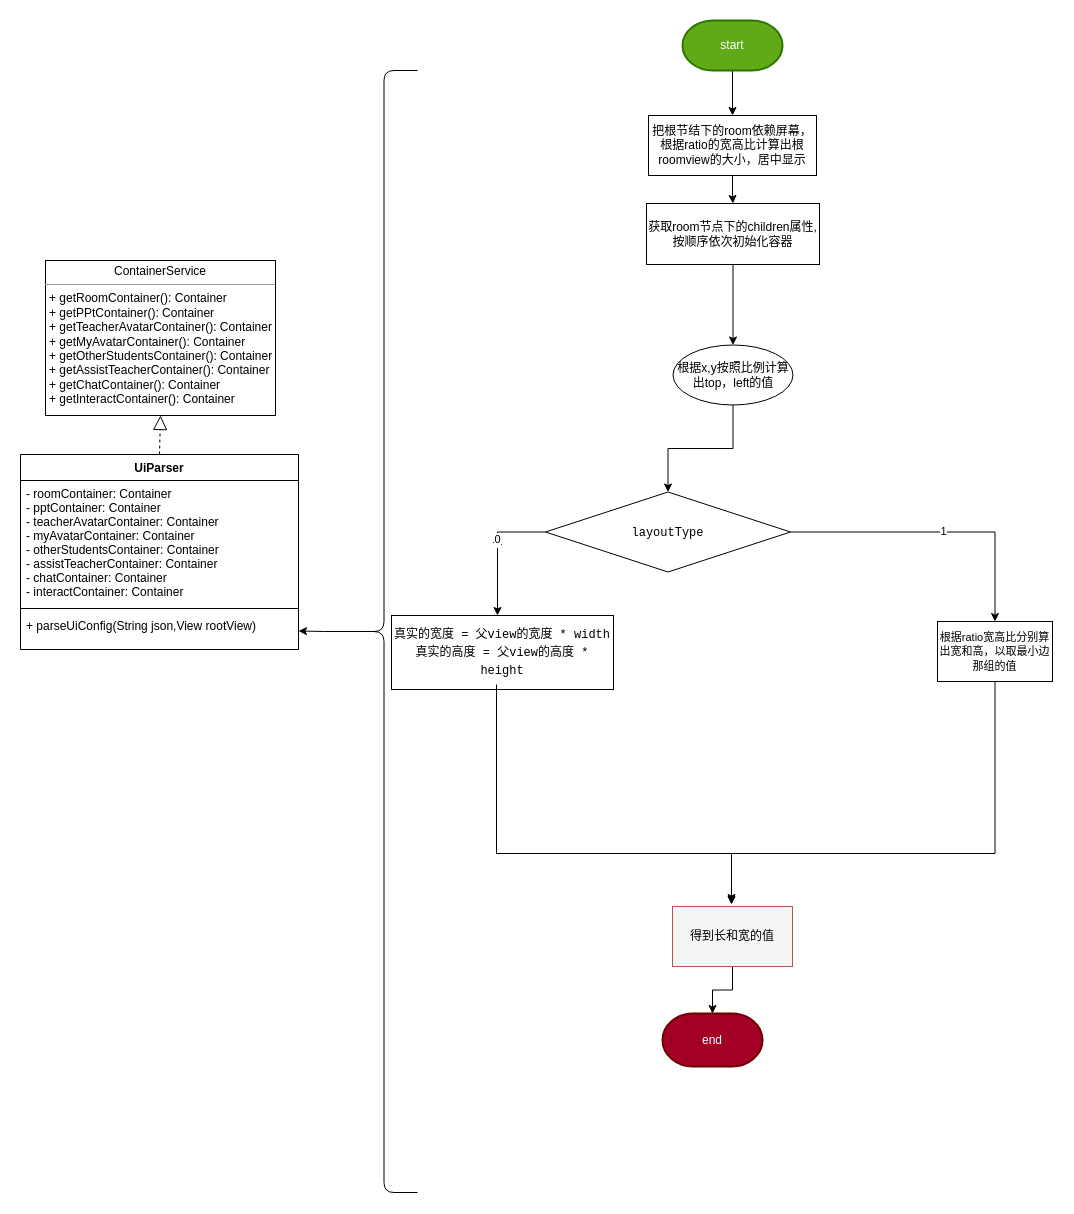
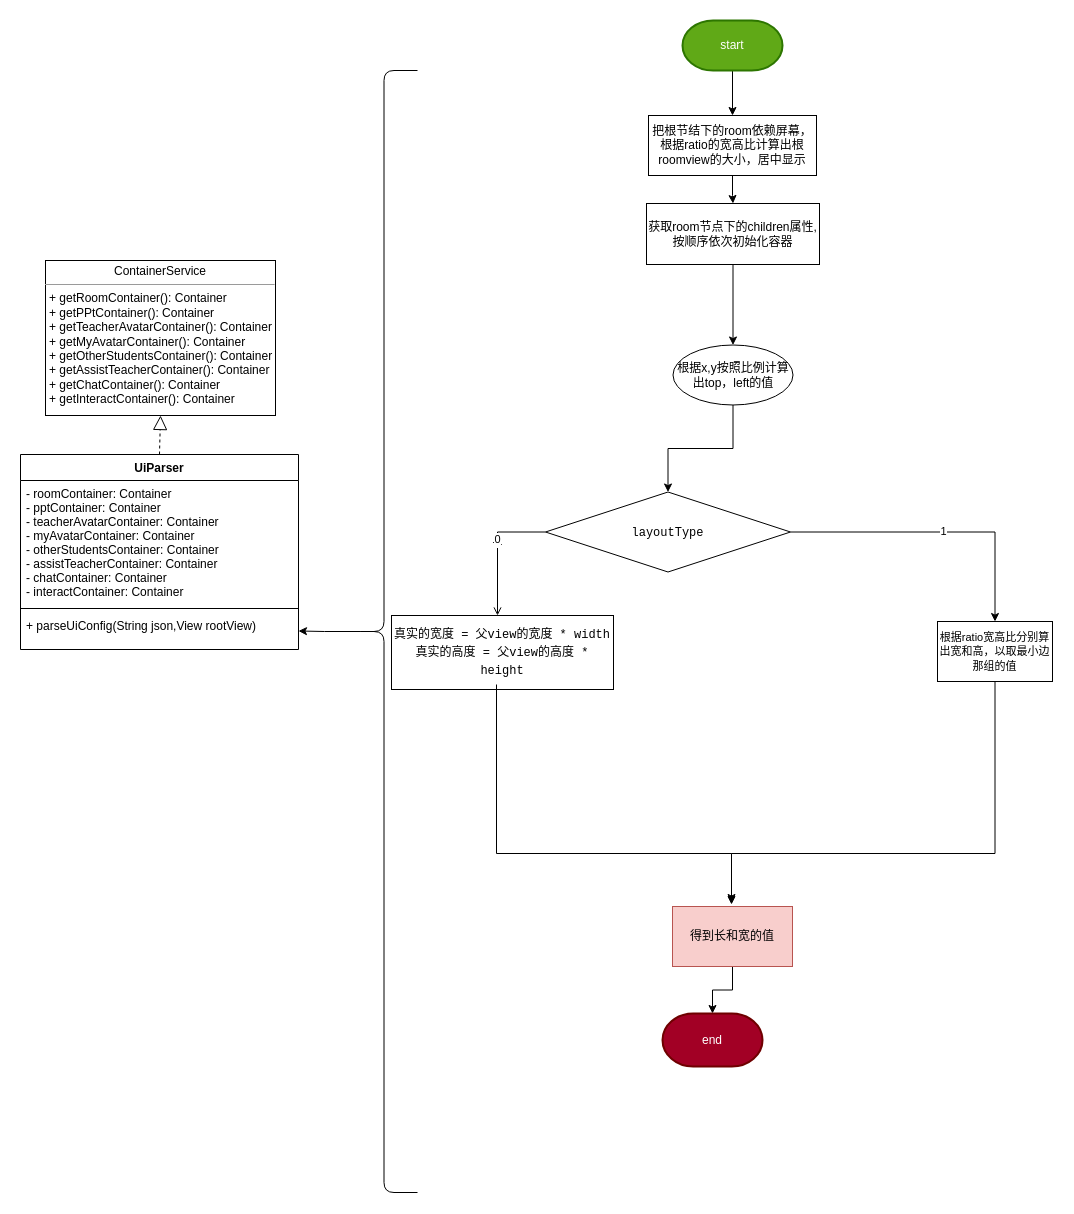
  <mxCell id="0" />
  <mxCell id="1" parent="0" />
  <mxCell id="2" value="&lt;p style=&quot;margin: 0px ; margin-top: 4px ; text-align: center&quot;&gt;ContainerService&lt;/p&gt;&lt;hr size=&quot;1&quot;&gt;&lt;p style=&quot;margin: 0px ; margin-left: 4px&quot;&gt;+ getRoomContainer(): Container&lt;br&gt;+ getPPtContainer(): Container&lt;/p&gt;&lt;p style=&quot;margin: 0px ; margin-left: 4px&quot;&gt;+ getTeacherAvatarContainer(): Container&lt;/p&gt;&lt;p style=&quot;margin: 0px ; margin-left: 4px&quot;&gt;+ getMyAvatarContainer(): Container&lt;/p&gt;&lt;p style=&quot;margin: 0px ; margin-left: 4px&quot;&gt;+ getOtherStudentsContainer(): Container&lt;/p&gt;&lt;p style=&quot;margin: 0px ; margin-left: 4px&quot;&gt;+ getAssistTeacherContainer(): Container&lt;/p&gt;&lt;p style=&quot;margin: 0px ; margin-left: 4px&quot;&gt;+ getChatContainer(): Container&lt;/p&gt;&lt;p style=&quot;margin: 0px ; margin-left: 4px&quot;&gt;+ getInteractContainer(): Container&lt;/p&gt;" style="verticalAlign=top;align=left;overflow=fill;fontSize=12;fontFamily=Helvetica;html=1;" parent="1" vertex="1"><mxGeometry x="45" y="260" width="230" height="155" as="geometry" /></mxCell>
  <mxCell id="3" value="" style="endArrow=block;dashed=1;endFill=0;endSize=12;html=1;exitX=0.5;exitY=0;exitDx=0;exitDy=0;entryX=0.5;entryY=1;entryDx=0;entryDy=0;" parent="1" source="4" target="2" edge="1"><mxGeometry width="160" relative="1" as="geometry"><mxPoint x="189" y="495" as="sourcePoint" /><mxPoint x="344" y="490" as="targetPoint" /></mxGeometry></mxCell>
  <mxCell id="4" value="UiParser" style="swimlane;fontStyle=1;align=center;verticalAlign=top;childLayout=stackLayout;horizontal=1;startSize=26;horizontalStack=0;resizeParent=1;resizeParentMax=0;resizeLast=0;collapsible=1;marginBottom=0;" parent="1" vertex="1"><mxGeometry x="20" y="454" width="278" height="195" as="geometry" /></mxCell>
  <mxCell id="5" value="- roomContainer: Container &#10;- pptContainer: Container&#10;- teacherAvatarContainer: Container&#10;- myAvatarContainer: Container&#10;- otherStudentsContainer: Container&#10;- assistTeacherContainer: Container&#10;- chatContainer: Container&#10;- interactContainer: Container" style="text;strokeColor=none;fillColor=none;align=left;verticalAlign=top;spacingLeft=4;spacingRight=4;overflow=hidden;rotatable=0;points=[[0,0.5],[1,0.5]];portConstraint=eastwest;" parent="4" vertex="1"><mxGeometry y="26" width="278" height="124" as="geometry" /></mxCell>
  <mxCell id="6" value="" style="line;strokeWidth=1;fillColor=none;align=left;verticalAlign=middle;spacingTop=-1;spacingLeft=3;spacingRight=3;rotatable=0;labelPosition=right;points=[];portConstraint=eastwest;" parent="4" vertex="1"><mxGeometry y="150" width="278" height="8" as="geometry" /></mxCell>
  <mxCell id="7" value="+ parseUiConfig(String json,View rootView)" style="text;strokeColor=none;fillColor=none;align=left;verticalAlign=top;spacingLeft=4;spacingRight=4;overflow=hidden;rotatable=0;points=[[0,0.5],[1,0.5]];portConstraint=eastwest;" parent="4" vertex="1"><mxGeometry y="158" width="278" height="37" as="geometry" /></mxCell>
  <mxCell id="8" style="edgeStyle=orthogonalEdgeStyle;rounded=0;orthogonalLoop=1;jettySize=auto;html=1;exitX=0.1;exitY=0.5;exitDx=0;exitDy=0;exitPerimeter=0;entryX=1;entryY=0.5;entryDx=0;entryDy=0;" parent="1" source="9" target="7" edge="1"><mxGeometry relative="1" as="geometry" /></mxCell>
  <mxCell id="9" value="" style="shape=curlyBracket;whiteSpace=wrap;html=1;rounded=1;" parent="1" vertex="1"><mxGeometry x="350" y="70" width="67" height="1122" as="geometry" /></mxCell>
  <mxCell id="10" value="" style="edgeStyle=orthogonalEdgeStyle;rounded=0;orthogonalLoop=1;jettySize=auto;html=1;" parent="1" source="11" target="13" edge="1"><mxGeometry relative="1" as="geometry" /></mxCell>
  <mxCell id="11" value="把根节结下的room依赖屏幕，根据ratio的宽高比计算出根roomview的大小，居中显示" style="rounded=0;whiteSpace=wrap;html=1;" parent="1" vertex="1"><mxGeometry x="648" y="115" width="168" height="60" as="geometry" /></mxCell>
  <mxCell id="12" value="" style="edgeStyle=orthogonalEdgeStyle;rounded=0;orthogonalLoop=1;jettySize=auto;html=1;" edge="1" parent="1" source="13" target="30"><mxGeometry relative="1" as="geometry" /></mxCell>
  <mxCell id="13" value="获取room节点下的children属性,按顺序依次初始化容器" style="whiteSpace=wrap;html=1;rounded=0;" parent="1" vertex="1"><mxGeometry x="646" y="203" width="173" height="61" as="geometry" /></mxCell>
- <mxCell id="14" value="" style="edgeStyle=orthogonalEdgeStyle;rounded=0;orthogonalLoop=1;jettySize=auto;html=1;" parent="1" source="19" target="20" edge="1"><mxGeometry relative="1" as="geometry"><Array as="points"><mxPoint x="497" y="532" /></Array></mxGeometry></mxCell>
+ <mxCell id="14" value="" style="edgeStyle=orthogonalEdgeStyle;rounded=0;orthogonalLoop=1;jettySize=auto;html=1;endArrow=open;" parent="1" source="19" target="20" edge="1"><mxGeometry relative="1" as="geometry"><Array as="points"><mxPoint x="497" y="532" /></Array></mxGeometry></mxCell>
  <mxCell id="15" value="-1" style="edgeLabel;html=1;align=center;verticalAlign=middle;resizable=0;points=[];" parent="14" vertex="1" connectable="0"><mxGeometry x="-0.137" y="-1" relative="1" as="geometry"><mxPoint as="offset" /></mxGeometry></mxCell>
  <mxCell id="16" value="0" style="edgeLabel;html=1;align=center;verticalAlign=middle;resizable=0;points=[];" parent="14" vertex="1" connectable="0"><mxGeometry x="-0.16" y="-1" relative="1" as="geometry"><mxPoint as="offset" /></mxGeometry></mxCell>
  <mxCell id="17" value="" style="edgeStyle=orthogonalEdgeStyle;rounded=0;orthogonalLoop=1;jettySize=auto;html=1;" parent="1" source="19" target="21" edge="1"><mxGeometry relative="1" as="geometry" /></mxCell>
  <mxCell id="18" value="1" style="edgeLabel;html=1;align=center;verticalAlign=middle;resizable=0;points=[];" parent="17" vertex="1" connectable="0"><mxGeometry x="0.032" y="1" relative="1" as="geometry"><mxPoint as="offset" /></mxGeometry></mxCell>
  <mxCell id="19" value="&lt;div style=&quot;font-family: &amp;#34;menlo&amp;#34; , &amp;#34;monaco&amp;#34; , &amp;#34;courier new&amp;#34; , monospace ; line-height: 18px&quot;&gt;&lt;span style=&quot;background-color: rgb(255 , 255 , 255)&quot;&gt;layoutType&lt;/span&gt;&lt;/div&gt;" style="rhombus;whiteSpace=wrap;html=1;rounded=0;" parent="1" vertex="1"><mxGeometry x="545" y="491.5" width="245" height="80" as="geometry" /></mxCell>
  <mxCell id="20" value="&lt;div style=&quot;font-family: &amp;#34;menlo&amp;#34; , &amp;#34;monaco&amp;#34; , &amp;#34;courier new&amp;#34; , monospace ; line-height: 18px&quot;&gt;&lt;span style=&quot;background-color: rgb(255 , 255 , 255)&quot;&gt;真实的宽度 = 父view的宽度 * width&lt;/span&gt;&lt;/div&gt;&lt;div style=&quot;font-family: &amp;#34;menlo&amp;#34; , &amp;#34;monaco&amp;#34; , &amp;#34;courier new&amp;#34; , monospace ; line-height: 18px&quot;&gt;&lt;div style=&quot;line-height: 18px&quot;&gt;&lt;span style=&quot;background-color: rgb(255 , 255 , 255)&quot;&gt;真实的高度 = 父view的高度 * height&lt;/span&gt;&lt;/div&gt;&lt;/div&gt;" style="whiteSpace=wrap;html=1;rounded=0;fillColor=none;" parent="1" vertex="1"><mxGeometry x="391" y="615" width="222" height="74" as="geometry" /></mxCell>
  <mxCell id="21" value="&lt;span style=&quot;font-size: 11px ; background-color: rgb(255 , 255 , 255)&quot;&gt;根据ratio宽高比分别算出宽和高，以取最小边那组的值&lt;/span&gt;" style="whiteSpace=wrap;html=1;rounded=0;" parent="1" vertex="1"><mxGeometry x="937" y="621" width="115" height="60" as="geometry" /></mxCell>
  <mxCell id="22" value="" style="edgeStyle=elbowEdgeStyle;elbow=vertical;endArrow=classic;html=1;entryX=0.5;entryY=0;entryDx=0;entryDy=0;exitX=0.5;exitY=1;exitDx=0;exitDy=0;rounded=0;" parent="1" edge="1"><mxGeometry width="50" height="50" relative="1" as="geometry"><mxPoint x="496" y="684" as="sourcePoint" /><mxPoint x="731" y="904" as="targetPoint" /><Array as="points"><mxPoint x="613" y="853" /><mxPoint x="672" y="858" /><mxPoint x="578" y="952" /></Array></mxGeometry></mxCell>
  <mxCell id="23" value="" style="edgeStyle=elbowEdgeStyle;elbow=vertical;endArrow=classic;html=1;rounded=0;exitX=0.5;exitY=1;exitDx=0;exitDy=0;entryX=0.5;entryY=0;entryDx=0;entryDy=0;" parent="1" source="21" edge="1"><mxGeometry width="50" height="50" relative="1" as="geometry"><mxPoint x="1020" y="698" as="sourcePoint" /><mxPoint x="731" y="902" as="targetPoint" /><Array as="points"><mxPoint x="864" y="853" /><mxPoint x="836" y="950" /><mxPoint x="839" y="960" /><mxPoint x="959" y="946" /></Array></mxGeometry></mxCell>
  <mxCell id="24" value="" style="edgeStyle=orthogonalEdgeStyle;rounded=0;orthogonalLoop=1;jettySize=auto;html=1;entryX=0.5;entryY=0;entryDx=0;entryDy=0;entryPerimeter=0;" parent="1" source="25" target="26" edge="1"><mxGeometry relative="1" as="geometry"><mxPoint x="800" y="1266.5" as="targetPoint" /></mxGeometry></mxCell>
- <mxCell id="25" value="得到长和宽的值" style="rounded=0;whiteSpace=wrap;html=1;fillColor=#f5f5f5;strokeColor=#b85450;" parent="1" vertex="1"><mxGeometry x="672" y="906" width="120" height="60" as="geometry" /></mxCell>
+ <mxCell id="25" value="得到长和宽的值" style="rounded=0;whiteSpace=wrap;html=1;fillColor=#f8cecc;strokeColor=#b85450;" parent="1" vertex="1"><mxGeometry x="672" y="906" width="120" height="60" as="geometry" /></mxCell>
  <mxCell id="26" value="end" style="strokeWidth=2;html=1;shape=mxgraph.flowchart.terminator;whiteSpace=wrap;rounded=1;fillColor=#a20025;strokeColor=#6F0000;fontColor=#ffffff;" parent="1" vertex="1"><mxGeometry x="662" y="1013" width="100" height="53" as="geometry" /></mxCell>
  <mxCell id="27" value="" style="edgeStyle=orthogonalEdgeStyle;rounded=0;orthogonalLoop=1;jettySize=auto;html=1;" parent="1" source="28" target="11" edge="1"><mxGeometry relative="1" as="geometry" /></mxCell>
  <mxCell id="28" value="start" style="strokeWidth=2;html=1;shape=mxgraph.flowchart.terminator;whiteSpace=wrap;rounded=1;fillColor=#60a917;strokeColor=#2D7600;fontColor=#ffffff;" parent="1" vertex="1"><mxGeometry x="682" y="20" width="100" height="50" as="geometry" /></mxCell>
  <mxCell id="29" value="" style="edgeStyle=orthogonalEdgeStyle;rounded=0;orthogonalLoop=1;jettySize=auto;html=1;" edge="1" parent="1" source="30" target="19"><mxGeometry relative="1" as="geometry" /></mxCell>
  <mxCell id="30" value="根据x,y按照比例计算出top，left的值" style="ellipse;whiteSpace=wrap;html=1;" vertex="1" parent="1"><mxGeometry x="672.5" y="344.5" width="120" height="60" as="geometry" /></mxCell>
